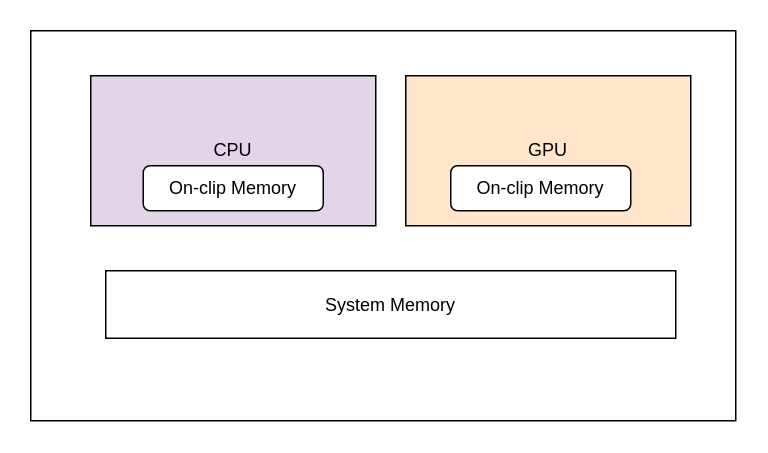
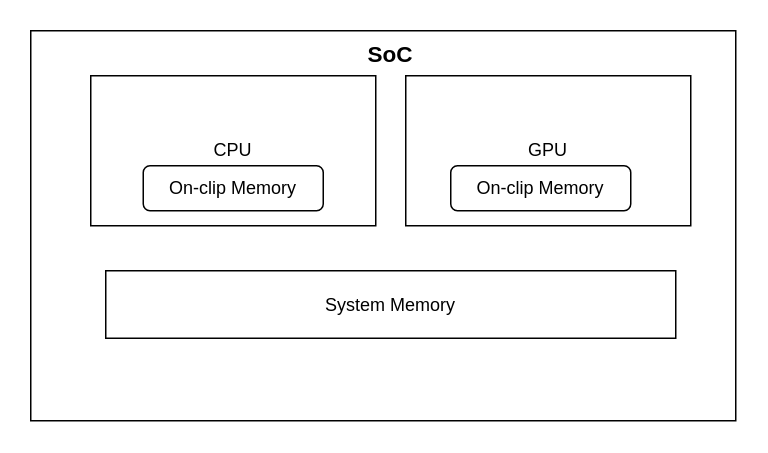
  <mxCell id="0" />
  <mxCell id="1" parent="0" />
  <mxCell id="2" value="" style="rounded=0;whiteSpace=wrap;html=1;" vertex="1" parent="1"><mxGeometry x="20" y="20" width="470" height="260" as="geometry" /></mxCell>
- <mxCell id="3" value="CPU" style="rounded=0;whiteSpace=wrap;html=1;fillColor=#e1d5e7;" vertex="1" parent="1"><mxGeometry x="60" y="50" width="190" height="100" as="geometry" /></mxCell>
- <mxCell id="4" value="GPU" style="rounded=0;whiteSpace=wrap;html=1;fillColor=#ffe6cc;" vertex="1" parent="1"><mxGeometry x="270" y="50" width="190" height="100" as="geometry" /></mxCell>
+ <mxCell id="3" value="CPU" style="rounded=0;whiteSpace=wrap;html=1;" vertex="1" parent="1"><mxGeometry x="60" y="50" width="190" height="100" as="geometry" /></mxCell>
+ <mxCell id="4" value="GPU" style="rounded=0;whiteSpace=wrap;html=1;" vertex="1" parent="1"><mxGeometry x="270" y="50" width="190" height="100" as="geometry" /></mxCell>
  <mxCell id="5" value="System Memory" style="rounded=0;whiteSpace=wrap;html=1;" vertex="1" parent="1"><mxGeometry x="70" y="180" width="380" height="45" as="geometry" /></mxCell>
+ <mxCell id="6" value="&lt;b&gt;&lt;font style=&quot;font-size: 15px;&quot;&gt;SoC&lt;/font&gt;&lt;/b&gt;" style="text;html=1;strokeColor=none;fillColor=none;align=center;verticalAlign=middle;whiteSpace=wrap;rounded=0;" vertex="1" parent="1"><mxGeometry x="230" y="20" width="60" height="30" as="geometry" /></mxCell>
  <mxCell id="7" value="On-clip Memory" style="rounded=1;whiteSpace=wrap;html=1;" vertex="1" parent="1"><mxGeometry x="95" y="110" width="120" height="30" as="geometry" /></mxCell>
  <mxCell id="8" value="On-clip Memory" style="rounded=1;whiteSpace=wrap;html=1;" vertex="1" parent="1"><mxGeometry x="300" y="110" width="120" height="30" as="geometry" /></mxCell>
